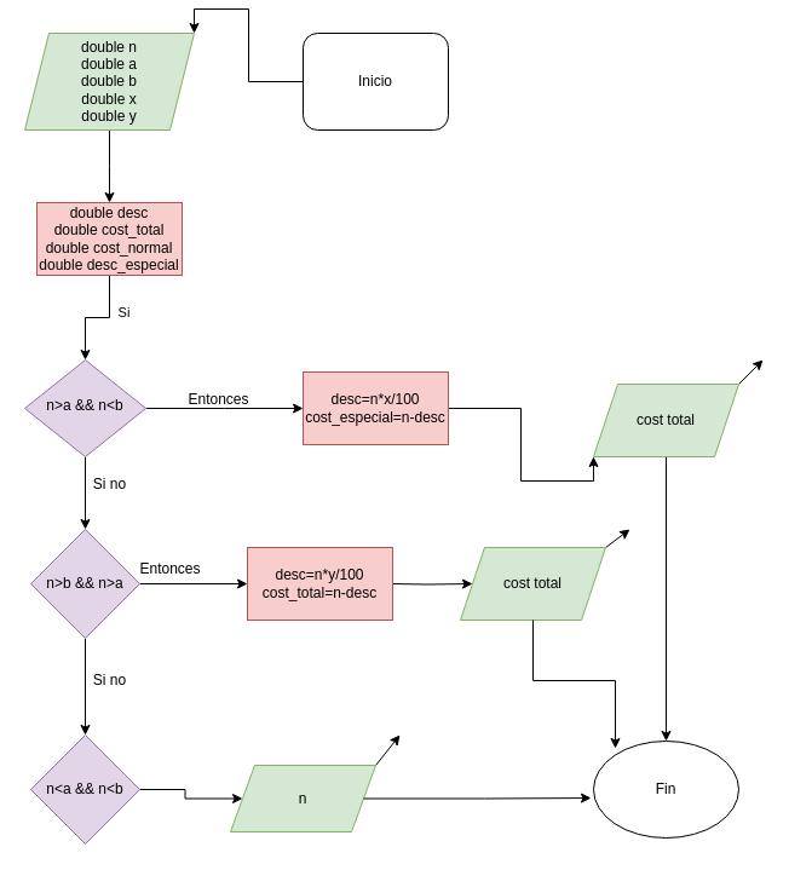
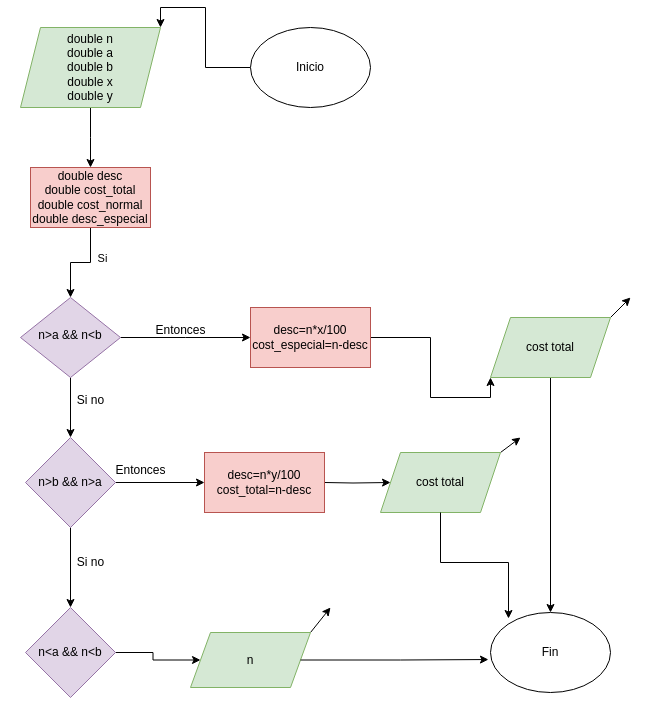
  <mxCell id="0" />
  <mxCell id="1" parent="0" />
  <mxCell id="2" value="" style="edgeStyle=orthogonalEdgeStyle;rounded=0;orthogonalLoop=1;jettySize=auto;html=1;" parent="1" source="4" target="14" edge="1"><mxGeometry relative="1" as="geometry" /></mxCell>
  <mxCell id="3" style="edgeStyle=orthogonalEdgeStyle;rounded=0;orthogonalLoop=1;jettySize=auto;html=1;entryX=0;entryY=0.5;entryDx=0;entryDy=0;" parent="1" source="4" edge="1"><mxGeometry relative="1" as="geometry"><mxPoint x="250" y="330" as="targetPoint" /></mxGeometry></mxCell>
  <mxCell id="4" value="n&amp;gt;a &amp;amp;&amp;amp; n&amp;lt;b" style="rhombus;whiteSpace=wrap;html=1;shadow=0;fontFamily=Helvetica;fontSize=12;align=center;strokeWidth=1;spacing=6;spacingTop=-4;fillColor=#e1d5e7;strokeColor=#9673a6;" parent="1" vertex="1"><mxGeometry x="20" y="290" width="100" height="80" as="geometry" /></mxCell>
  <mxCell id="5" value="" style="edgeStyle=orthogonalEdgeStyle;rounded=0;orthogonalLoop=1;jettySize=auto;html=1;" parent="1" source="6" edge="1"><mxGeometry relative="1" as="geometry"><mxPoint x="90" y="160" as="targetPoint" /></mxGeometry></mxCell>
  <mxCell id="6" value="double n&lt;div&gt;double a&lt;/div&gt;&lt;div&gt;double b&lt;/div&gt;&lt;div&gt;double x&lt;/div&gt;&lt;div&gt;double y&lt;/div&gt;" style="shape=parallelogram;perimeter=parallelogramPerimeter;whiteSpace=wrap;html=1;fixedSize=1;fillColor=#d5e8d4;strokeColor=#82b366;" parent="1" vertex="1"><mxGeometry x="20" y="20" width="140" height="80" as="geometry" /></mxCell>
  <mxCell id="7" style="edgeStyle=orthogonalEdgeStyle;rounded=0;orthogonalLoop=1;jettySize=auto;html=1;entryX=1;entryY=0;entryDx=0;entryDy=0;" parent="1" source="8" target="6" edge="1"><mxGeometry relative="1" as="geometry" /></mxCell>
- <mxCell id="8" value="Inicio" style="whiteSpace=wrap;html=1;rounded=1;" parent="1" vertex="1"><mxGeometry x="250" y="20" width="120" height="80" as="geometry" /></mxCell>
+ <mxCell id="8" value="Inicio" style="ellipse;whiteSpace=wrap;html=1;" parent="1" vertex="1"><mxGeometry x="250" y="20" width="120" height="80" as="geometry" /></mxCell>
  <mxCell id="9" style="edgeStyle=orthogonalEdgeStyle;rounded=0;orthogonalLoop=1;jettySize=auto;html=1;" parent="1" source="11" target="26" edge="1"><mxGeometry relative="1" as="geometry" /></mxCell>
  <mxCell id="10" style="rounded=0;orthogonalLoop=1;jettySize=auto;html=1;exitX=1;exitY=0;exitDx=0;exitDy=0;" edge="1" parent="1" source="11"><mxGeometry relative="1" as="geometry"><mxPoint x="630" y="290" as="targetPoint" /></mxGeometry></mxCell>
  <mxCell id="11" value="cost total" style="shape=parallelogram;perimeter=parallelogramPerimeter;whiteSpace=wrap;html=1;fixedSize=1;fillColor=#d5e8d4;strokeColor=#82b366;" parent="1" vertex="1"><mxGeometry x="490" y="310" width="120" height="60" as="geometry" /></mxCell>
  <mxCell id="12" value="" style="edgeStyle=orthogonalEdgeStyle;rounded=0;orthogonalLoop=1;jettySize=auto;html=1;" parent="1" source="14" edge="1"><mxGeometry relative="1" as="geometry"><mxPoint x="204" y="475" as="targetPoint" /></mxGeometry></mxCell>
  <mxCell id="13" value="" style="edgeStyle=orthogonalEdgeStyle;rounded=0;orthogonalLoop=1;jettySize=auto;html=1;" parent="1" source="14" target="22" edge="1"><mxGeometry relative="1" as="geometry" /></mxCell>
  <mxCell id="14" value="n&amp;gt;b &amp;amp;&amp;amp; n&amp;gt;a" style="rhombus;whiteSpace=wrap;html=1;fillColor=#e1d5e7;strokeColor=#9673a6;" parent="1" vertex="1"><mxGeometry x="25" y="430" width="90" height="90" as="geometry" /></mxCell>
  <mxCell id="15" value="" style="edgeStyle=orthogonalEdgeStyle;rounded=0;orthogonalLoop=1;jettySize=auto;html=1;" parent="1" target="17" edge="1"><mxGeometry relative="1" as="geometry"><mxPoint x="324" y="475" as="sourcePoint" /></mxGeometry></mxCell>
  <mxCell id="16" style="rounded=0;orthogonalLoop=1;jettySize=auto;html=1;exitX=1;exitY=0;exitDx=0;exitDy=0;" edge="1" parent="1" source="17"><mxGeometry relative="1" as="geometry"><mxPoint x="520" y="430" as="targetPoint" /></mxGeometry></mxCell>
  <mxCell id="17" value="cost total" style="shape=parallelogram;perimeter=parallelogramPerimeter;whiteSpace=wrap;html=1;fixedSize=1;fillColor=#d5e8d4;strokeColor=#82b366;" parent="1" vertex="1"><mxGeometry x="380" y="445" width="120" height="60" as="geometry" /></mxCell>
  <mxCell id="18" value="Entonces" style="text;html=1;align=center;verticalAlign=middle;resizable=0;points=[];autosize=1;strokeColor=none;fillColor=none;" parent="1" vertex="1"><mxGeometry x="145" y="308" width="70" height="30" as="geometry" /></mxCell>
  <mxCell id="19" value="Entonces" style="text;html=1;align=center;verticalAlign=middle;resizable=0;points=[];autosize=1;strokeColor=none;fillColor=none;" parent="1" vertex="1"><mxGeometry x="105" y="448" width="70" height="30" as="geometry" /></mxCell>
  <mxCell id="20" value="Si no" style="text;html=1;align=center;verticalAlign=middle;resizable=0;points=[];autosize=1;strokeColor=none;fillColor=none;" parent="1" vertex="1"><mxGeometry x="65" y="378" width="50" height="30" as="geometry" /></mxCell>
  <mxCell id="21" value="" style="edgeStyle=orthogonalEdgeStyle;rounded=0;orthogonalLoop=1;jettySize=auto;html=1;" parent="1" source="22" target="25" edge="1"><mxGeometry relative="1" as="geometry" /></mxCell>
  <mxCell id="22" value="n&amp;lt;a &amp;amp;&amp;amp; n&amp;lt;b" style="rhombus;whiteSpace=wrap;html=1;fillColor=#e1d5e7;strokeColor=#9673a6;" parent="1" vertex="1"><mxGeometry x="25" y="600" width="90" height="90" as="geometry" /></mxCell>
  <mxCell id="23" value="Si no" style="text;html=1;align=center;verticalAlign=middle;resizable=0;points=[];autosize=1;strokeColor=none;fillColor=none;" parent="1" vertex="1"><mxGeometry x="65" y="540" width="50" height="30" as="geometry" /></mxCell>
  <mxCell id="24" style="rounded=0;orthogonalLoop=1;jettySize=auto;html=1;exitX=1;exitY=0;exitDx=0;exitDy=0;" edge="1" parent="1" source="25"><mxGeometry relative="1" as="geometry"><mxPoint x="330" y="600" as="targetPoint" /></mxGeometry></mxCell>
  <mxCell id="25" value="n" style="shape=parallelogram;perimeter=parallelogramPerimeter;whiteSpace=wrap;html=1;fixedSize=1;fillColor=#d5e8d4;strokeColor=#82b366;" parent="1" vertex="1"><mxGeometry x="190" y="625" width="120" height="55" as="geometry" /></mxCell>
  <mxCell id="26" value="Fin" style="ellipse;whiteSpace=wrap;html=1;" parent="1" vertex="1"><mxGeometry x="490" y="605" width="120" height="80" as="geometry" /></mxCell>
  <mxCell id="27" style="edgeStyle=orthogonalEdgeStyle;rounded=0;orthogonalLoop=1;jettySize=auto;html=1;entryX=-0.017;entryY=0.588;entryDx=0;entryDy=0;entryPerimeter=0;" parent="1" source="25" target="26" edge="1"><mxGeometry relative="1" as="geometry" /></mxCell>
  <mxCell id="28" style="edgeStyle=orthogonalEdgeStyle;rounded=0;orthogonalLoop=1;jettySize=auto;html=1;entryX=0.15;entryY=0.075;entryDx=0;entryDy=0;entryPerimeter=0;" parent="1" source="17" target="26" edge="1"><mxGeometry relative="1" as="geometry" /></mxCell>
  <mxCell id="29" style="edgeStyle=orthogonalEdgeStyle;rounded=0;orthogonalLoop=1;jettySize=auto;html=1;entryX=0.5;entryY=0;entryDx=0;entryDy=0;" edge="1" parent="1" source="31" target="4"><mxGeometry relative="1" as="geometry"><mxPoint x="140" y="270" as="targetPoint" /></mxGeometry></mxCell>
  <mxCell id="30" value="Si" style="edgeLabel;html=1;align=center;verticalAlign=middle;resizable=0;points=[];" vertex="1" connectable="0" parent="29"><mxGeometry x="-0.341" y="11" relative="1" as="geometry"><mxPoint as="offset" /></mxGeometry></mxCell>
  <mxCell id="31" value="double desc&lt;div&gt;double cost_total&lt;/div&gt;&lt;div&gt;double cost_normal&lt;/div&gt;&lt;div&gt;double desc_especial&lt;/div&gt;" style="rounded=0;whiteSpace=wrap;html=1;fillColor=#f8cecc;strokeColor=#b85450;" vertex="1" parent="1"><mxGeometry x="30" y="160" width="120" height="60" as="geometry" /></mxCell>
  <mxCell id="32" style="edgeStyle=orthogonalEdgeStyle;rounded=0;orthogonalLoop=1;jettySize=auto;html=1;entryX=0;entryY=1;entryDx=0;entryDy=0;" edge="1" parent="1" source="33" target="11"><mxGeometry relative="1" as="geometry" /></mxCell>
  <mxCell id="33" value="desc=n*x/100&lt;div&gt;cost_especial=n-desc&lt;/div&gt;" style="rounded=0;whiteSpace=wrap;html=1;fillColor=#f8cecc;strokeColor=#b85450;" vertex="1" parent="1"><mxGeometry x="250" y="300" width="120" height="60" as="geometry" /></mxCell>
  <mxCell id="34" value="desc=n*y/100&lt;div&gt;cost_total=n-desc&lt;/div&gt;" style="rounded=0;whiteSpace=wrap;html=1;fillColor=#f8cecc;strokeColor=#b85450;" vertex="1" parent="1"><mxGeometry x="204" y="445" width="120" height="60" as="geometry" /></mxCell>
